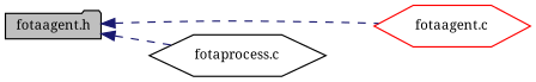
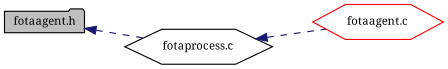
  digraph {
    fontname="Noto Serif"
    rankdir=LR
    node [color=black fillcolor=white fontname="Noto Serif" fontsize=10 shape=hexagon style=filled]
    edge [color=midnightblue dir=back fontname="Noto Serif" fontsize=10 labelfontname=Helvetica labelfontsize=10 style=dashed]
    n1 [fillcolor=grey75 fontcolor=black height=0.2 label="fotaagent.h" shape=folder width=0.4]
    n2 [color=red height=0.2 label="fotaagent.c" width=0.4]
    n3 [height=0.2 label="fotaprocess.c" width=0.4]
-   n1 -> n2
+   n3 -> n2
    n1 -> n3
  }
